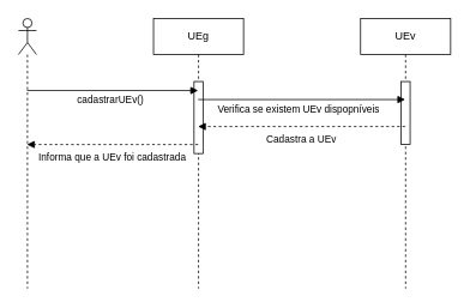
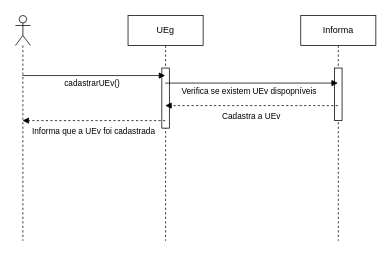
  <mxCell id="0" />
  <mxCell id="1" parent="0" />
  <mxCell id="2" value="&lt;div&gt;&lt;br&gt;&lt;/div&gt;" style="shape=umlLifeline;perimeter=lifelinePerimeter;whiteSpace=wrap;html=1;container=1;dropTarget=0;collapsible=0;recursiveResize=0;outlineConnect=0;portConstraint=eastwest;newEdgeStyle={&quot;curved&quot;:0,&quot;rounded&quot;:0};participant=umlActor;size=40;" parent="1" vertex="1"><mxGeometry x="20" y="20" width="20" height="300" as="geometry" /></mxCell>
  <mxCell id="3" value="UEg" style="shape=umlLifeline;perimeter=lifelinePerimeter;whiteSpace=wrap;html=1;container=1;dropTarget=0;collapsible=0;recursiveResize=0;outlineConnect=0;portConstraint=eastwest;newEdgeStyle={&quot;curved&quot;:0,&quot;rounded&quot;:0};" parent="1" vertex="1"><mxGeometry x="170" y="20" width="100" height="300" as="geometry" /></mxCell>
  <mxCell id="4" value="" style="html=1;points=[[0,0,0,0,5],[0,1,0,0,-5],[1,0,0,0,5],[1,1,0,0,-5]];perimeter=orthogonalPerimeter;outlineConnect=0;targetShapes=umlLifeline;portConstraint=eastwest;newEdgeStyle={&quot;curved&quot;:0,&quot;rounded&quot;:0};" parent="3" vertex="1"><mxGeometry x="45" y="70" width="10" height="80" as="geometry" /></mxCell>
- <mxCell id="5" value="UEv" style="shape=umlLifeline;perimeter=lifelinePerimeter;whiteSpace=wrap;html=1;container=1;dropTarget=0;collapsible=0;recursiveResize=0;outlineConnect=0;portConstraint=eastwest;newEdgeStyle={&quot;curved&quot;:0,&quot;rounded&quot;:0};" parent="1" vertex="1"><mxGeometry x="400" y="20" width="100" height="300" as="geometry" /></mxCell>
+ <mxCell id="5" value="Informa" style="shape=umlLifeline;perimeter=lifelinePerimeter;whiteSpace=wrap;html=1;container=1;dropTarget=0;collapsible=0;recursiveResize=0;outlineConnect=0;portConstraint=eastwest;newEdgeStyle={&quot;curved&quot;:0,&quot;rounded&quot;:0};" parent="1" vertex="1"><mxGeometry x="400" y="20" width="100" height="300" as="geometry" /></mxCell>
  <mxCell id="6" value="" style="html=1;points=[[0,0,0,0,5],[0,1,0,0,-5],[1,0,0,0,5],[1,1,0,0,-5]];perimeter=orthogonalPerimeter;outlineConnect=0;targetShapes=umlLifeline;portConstraint=eastwest;newEdgeStyle={&quot;curved&quot;:0,&quot;rounded&quot;:0};" parent="5" vertex="1"><mxGeometry x="45" y="70" width="10" height="70" as="geometry" /></mxCell>
  <mxCell id="7" value="cadastrarUEv()" style="html=1;verticalAlign=bottom;endArrow=block;curved=0;rounded=0;" parent="1" source="2" target="3" edge="1"><mxGeometry x="-0.047" y="-20" width="80" relative="1" as="geometry"><mxPoint x="290" y="190" as="sourcePoint" /><mxPoint x="370" y="190" as="targetPoint" /><Array as="points"><mxPoint x="130" y="100" /></Array><mxPoint x="1" as="offset" /></mxGeometry></mxCell>
  <mxCell id="8" value="Verifica se existem UEv dispopníveis" style="html=1;verticalAlign=bottom;endArrow=block;curved=0;rounded=0;" parent="1" source="3" target="5" edge="1"><mxGeometry x="-0.047" y="-20" width="80" relative="1" as="geometry"><mxPoint x="60" y="100" as="sourcePoint" /><mxPoint x="250" y="100" as="targetPoint" /><Array as="points"><mxPoint x="326" y="110" /></Array><mxPoint x="1" as="offset" /></mxGeometry></mxCell>
  <mxCell id="9" value="Cadastra a UEv" style="html=1;verticalAlign=bottom;endArrow=block;curved=0;rounded=0;dashed=1;" parent="1" source="5" target="3" edge="1"><mxGeometry x="0.01" y="23" width="80" relative="1" as="geometry"><mxPoint x="356" y="110" as="sourcePoint" /><mxPoint x="586" y="110" as="targetPoint" /><Array as="points"><mxPoint x="326" y="140" /></Array><mxPoint as="offset" /></mxGeometry></mxCell>
  <mxCell id="10" value="Informa que a UEv foi cadastrada" style="html=1;verticalAlign=bottom;endArrow=block;curved=0;rounded=0;dashed=1;" parent="1" source="3" target="2" edge="1"><mxGeometry x="0.01" y="23" width="80" relative="1" as="geometry"><mxPoint x="496" y="160" as="sourcePoint" /><mxPoint x="266" y="160" as="targetPoint" /><Array as="points"><mxPoint x="126" y="160" /></Array><mxPoint as="offset" /></mxGeometry></mxCell>
